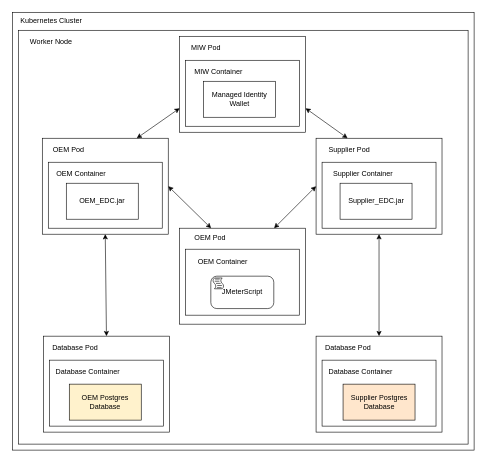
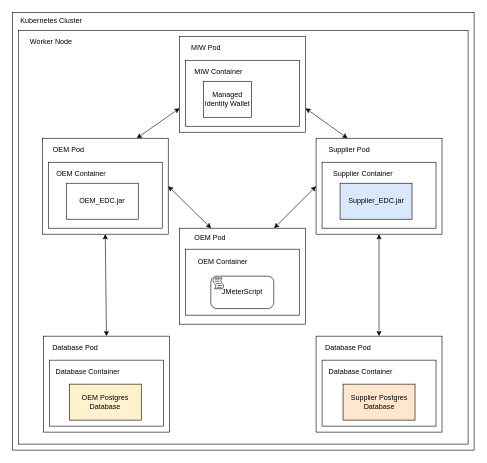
  <mxCell id="0" />
  <mxCell id="1" parent="0" />
  <mxCell id="2" value="" style="rounded=0;whiteSpace=wrap;html=1;" parent="1" vertex="1"><mxGeometry x="20" y="20" width="770" height="730" as="geometry" /></mxCell>
  <mxCell id="3" value="" style="rounded=0;whiteSpace=wrap;html=1;" parent="1" vertex="1"><mxGeometry x="30" y="50" width="750" height="690" as="geometry" /></mxCell>
  <mxCell id="4" value="Kubernetes Cluster" style="text;html=1;strokeColor=none;fillColor=none;align=center;verticalAlign=middle;whiteSpace=wrap;rounded=0;" parent="1" vertex="1"><mxGeometry x="30" y="25" width="110" height="20" as="geometry" /></mxCell>
  <mxCell id="5" value="Worker Node" style="text;html=1;strokeColor=none;fillColor=none;align=center;verticalAlign=middle;whiteSpace=wrap;rounded=0;" parent="1" vertex="1"><mxGeometry x="30" y="60" width="110" height="20" as="geometry" /></mxCell>
  <mxCell id="6" value="" style="rounded=0;whiteSpace=wrap;html=1;" parent="1" vertex="1"><mxGeometry x="70" y="230" width="210" height="160" as="geometry" /></mxCell>
  <mxCell id="7" value="OEM Pod" style="text;html=1;strokeColor=none;fillColor=none;align=center;verticalAlign=middle;whiteSpace=wrap;rounded=0;" parent="1" vertex="1"><mxGeometry x="59" y="240" width="110" height="20" as="geometry" /></mxCell>
  <mxCell id="8" value="" style="rounded=0;whiteSpace=wrap;html=1;" parent="1" vertex="1"><mxGeometry x="80" y="270" width="190" height="110" as="geometry" /></mxCell>
  <mxCell id="9" value="OEM_EDC.jar" style="rounded=0;whiteSpace=wrap;html=1;" parent="1" vertex="1"><mxGeometry x="110" y="305" width="120" height="60" as="geometry" /></mxCell>
  <mxCell id="10" value="OEM Container" style="text;html=1;strokeColor=none;fillColor=none;align=center;verticalAlign=middle;whiteSpace=wrap;rounded=0;" parent="1" vertex="1"><mxGeometry x="80" y="289" width="110" as="geometry" /></mxCell>
  <mxCell id="11" value="" style="endArrow=classic;startArrow=classic;html=1;rounded=0;exitX=0.5;exitY=1;exitDx=0;exitDy=0;entryX=0.5;entryY=0;entryDx=0;entryDy=0;" parent="1" source="6" target="24" edge="1"><mxGeometry width="50" height="50" relative="1" as="geometry"><mxPoint x="410" y="400" as="sourcePoint" /><mxPoint x="234.5" y="620" as="targetPoint" /></mxGeometry></mxCell>
  <mxCell id="12" value="" style="rounded=0;whiteSpace=wrap;html=1;" parent="1" vertex="1"><mxGeometry x="299" y="380" width="210" height="160" as="geometry" /></mxCell>
  <mxCell id="13" value="OEM Pod" style="text;html=1;strokeColor=none;fillColor=none;align=center;verticalAlign=middle;whiteSpace=wrap;rounded=0;" parent="1" vertex="1"><mxGeometry x="294.5" y="387" width="110" height="20" as="geometry" /></mxCell>
  <mxCell id="14" value="" style="rounded=0;whiteSpace=wrap;html=1;" parent="1" vertex="1"><mxGeometry x="308.5" y="415" width="190" height="110" as="geometry" /></mxCell>
  <mxCell id="15" value="OEM Container" style="text;html=1;strokeColor=none;fillColor=none;align=center;verticalAlign=middle;whiteSpace=wrap;rounded=0;" parent="1" vertex="1"><mxGeometry x="315.5" y="436" width="110" as="geometry" /></mxCell>
  <mxCell id="16" value="" style="rounded=0;whiteSpace=wrap;html=1;" parent="1" vertex="1"><mxGeometry x="526.5" y="230" width="210" height="160" as="geometry" /></mxCell>
  <mxCell id="17" value="Supplier Pod" style="text;html=1;strokeColor=none;fillColor=none;align=center;verticalAlign=middle;whiteSpace=wrap;rounded=0;" parent="1" vertex="1"><mxGeometry x="526.5" y="240" width="110" height="20" as="geometry" /></mxCell>
  <mxCell id="18" value="" style="rounded=0;whiteSpace=wrap;html=1;" parent="1" vertex="1"><mxGeometry x="536.5" y="270" width="190" height="110" as="geometry" /></mxCell>
- <mxCell id="19" value="Supplier_EDC.jar" style="rounded=0;whiteSpace=wrap;html=1;" parent="1" vertex="1"><mxGeometry x="566.5" y="305" width="120" height="60" as="geometry" /></mxCell>
+ <mxCell id="19" value="Supplier_EDC.jar" style="rounded=0;whiteSpace=wrap;html=1;fillColor=#dae8fc;" parent="1" vertex="1"><mxGeometry x="566.5" y="305" width="120" height="60" as="geometry" /></mxCell>
  <mxCell id="20" value="Supplier Container" style="text;html=1;strokeColor=none;fillColor=none;align=center;verticalAlign=middle;whiteSpace=wrap;rounded=0;" parent="1" vertex="1"><mxGeometry x="550" y="289" width="110" as="geometry" /></mxCell>
  <mxCell id="21" value="JMeterScript" style="points=[[0.25,0,0],[0.5,0,0],[0.75,0,0],[1,0.25,0],[1,0.5,0],[1,0.75,0],[0.75,1,0],[0.5,1,0],[0.25,1,0],[0,0.75,0],[0,0.5,0],[0,0.25,0]];shape=mxgraph.bpmn.task;whiteSpace=wrap;rectStyle=rounded;size=10;html=1;container=1;expand=0;collapsible=0;taskMarker=script;" parent="1" vertex="1"><mxGeometry x="351" y="460" width="105" height="54" as="geometry" /></mxCell>
  <mxCell id="22" value="" style="endArrow=classic;startArrow=classic;html=1;rounded=0;entryX=1;entryY=0.5;entryDx=0;entryDy=0;exitX=0.25;exitY=0;exitDx=0;exitDy=0;" parent="1" source="12" target="6" edge="1"><mxGeometry width="50" height="50" relative="1" as="geometry"><mxPoint x="345.5" y="305" as="sourcePoint" /><mxPoint x="395.5" y="255" as="targetPoint" /></mxGeometry></mxCell>
  <mxCell id="23" value="" style="endArrow=classic;startArrow=classic;html=1;rounded=0;entryX=0;entryY=0.5;entryDx=0;entryDy=0;exitX=0.75;exitY=0;exitDx=0;exitDy=0;" parent="1" source="12" target="16" edge="1"><mxGeometry width="50" height="50" relative="1" as="geometry"><mxPoint x="492" y="324" as="sourcePoint" /><mxPoint x="420" y="254" as="targetPoint" /></mxGeometry></mxCell>
  <mxCell id="24" value="" style="rounded=0;whiteSpace=wrap;html=1;" vertex="1" parent="1"><mxGeometry x="72" y="560" width="210" height="160" as="geometry" /></mxCell>
  <mxCell id="25" value="Database Pod" style="text;html=1;strokeColor=none;fillColor=none;align=center;verticalAlign=middle;whiteSpace=wrap;rounded=0;" vertex="1" parent="1"><mxGeometry x="70" y="570" width="110" height="20" as="geometry" /></mxCell>
  <mxCell id="26" value="" style="rounded=0;whiteSpace=wrap;html=1;" vertex="1" parent="1"><mxGeometry x="82" y="600" width="190" height="110" as="geometry" /></mxCell>
  <mxCell id="27" value="Database Container" style="text;html=1;strokeColor=none;fillColor=none;align=center;verticalAlign=middle;whiteSpace=wrap;rounded=0;" vertex="1" parent="1"><mxGeometry x="91" y="619" width="110" as="geometry" /></mxCell>
  <mxCell id="28" value="OEM Postgres Database" style="rounded=0;whiteSpace=wrap;html=1;fillColor=#fff2cc;" vertex="1" parent="1"><mxGeometry x="115" y="640" width="120" height="60" as="geometry" /></mxCell>
  <mxCell id="29" value="" style="rounded=0;whiteSpace=wrap;html=1;" vertex="1" parent="1"><mxGeometry x="526.5" y="560" width="210" height="160" as="geometry" /></mxCell>
  <mxCell id="30" value="Database Pod" style="text;html=1;strokeColor=none;fillColor=none;align=center;verticalAlign=middle;whiteSpace=wrap;rounded=0;" vertex="1" parent="1"><mxGeometry x="524.5" y="570" width="110" height="20" as="geometry" /></mxCell>
  <mxCell id="31" value="" style="rounded=0;whiteSpace=wrap;html=1;" vertex="1" parent="1"><mxGeometry x="536.5" y="600" width="190" height="110" as="geometry" /></mxCell>
  <mxCell id="32" value="Database Container" style="text;html=1;strokeColor=none;fillColor=none;align=center;verticalAlign=middle;whiteSpace=wrap;rounded=0;" vertex="1" parent="1"><mxGeometry x="545.5" y="619" width="110" as="geometry" /></mxCell>
  <mxCell id="33" value="Supplier Postgres Database" style="rounded=0;whiteSpace=wrap;html=1;fillColor=#ffe6cc;" parent="1" vertex="1"><mxGeometry x="571.5" y="640" width="120" height="60" as="geometry" /></mxCell>
  <mxCell id="34" value="" style="endArrow=classic;startArrow=classic;html=1;rounded=0;exitX=0.5;exitY=1;exitDx=0;exitDy=0;entryX=0.5;entryY=0;entryDx=0;entryDy=0;" edge="1" parent="1" source="16" target="29"><mxGeometry width="50" height="50" relative="1" as="geometry"><mxPoint x="590" y="430" as="sourcePoint" /><mxPoint x="592" y="600" as="targetPoint" /></mxGeometry></mxCell>
  <mxCell id="35" value="" style="rounded=0;whiteSpace=wrap;html=1;" vertex="1" parent="1"><mxGeometry x="299" y="60" width="210" height="160" as="geometry" /></mxCell>
  <mxCell id="36" value="MIW Pod" style="text;html=1;strokeColor=none;fillColor=none;align=center;verticalAlign=middle;whiteSpace=wrap;rounded=0;" vertex="1" parent="1"><mxGeometry x="288" y="70" width="110" height="20" as="geometry" /></mxCell>
  <mxCell id="37" value="" style="rounded=0;whiteSpace=wrap;html=1;" vertex="1" parent="1"><mxGeometry x="309" y="100" width="190" height="110" as="geometry" /></mxCell>
- <mxCell id="38" value="Managed Identity Wallet" style="rounded=0;whiteSpace=wrap;html=1;" vertex="1" parent="1"><mxGeometry x="339" y="135" width="120" height="60" as="geometry" /></mxCell>
+ <mxCell id="38" value="Managed Identity Wallet" style="rounded=0;whiteSpace=wrap;html=1;" vertex="1" parent="1"><mxGeometry x="339" y="135" width="80" height="60" as="geometry" /></mxCell>
  <mxCell id="39" value="MIW Container" style="text;html=1;strokeColor=none;fillColor=none;align=center;verticalAlign=middle;whiteSpace=wrap;rounded=0;" vertex="1" parent="1"><mxGeometry x="309" y="119" width="110" as="geometry" /></mxCell>
  <mxCell id="40" value="" style="endArrow=classic;startArrow=classic;html=1;rounded=0;entryX=1;entryY=0.75;entryDx=0;entryDy=0;exitX=0.25;exitY=0;exitDx=0;exitDy=0;" edge="1" parent="1" source="16" target="35"><mxGeometry width="50" height="50" relative="1" as="geometry"><mxPoint x="610" y="150" as="sourcePoint" /><mxPoint x="680" y="80" as="targetPoint" /></mxGeometry></mxCell>
  <mxCell id="41" value="" style="endArrow=classic;startArrow=classic;html=1;rounded=0;entryX=0;entryY=0.75;entryDx=0;entryDy=0;exitX=0.75;exitY=0;exitDx=0;exitDy=0;" edge="1" parent="1" source="6" target="35"><mxGeometry width="50" height="50" relative="1" as="geometry"><mxPoint x="120" y="190" as="sourcePoint" /><mxPoint x="190" y="120" as="targetPoint" /></mxGeometry></mxCell>
